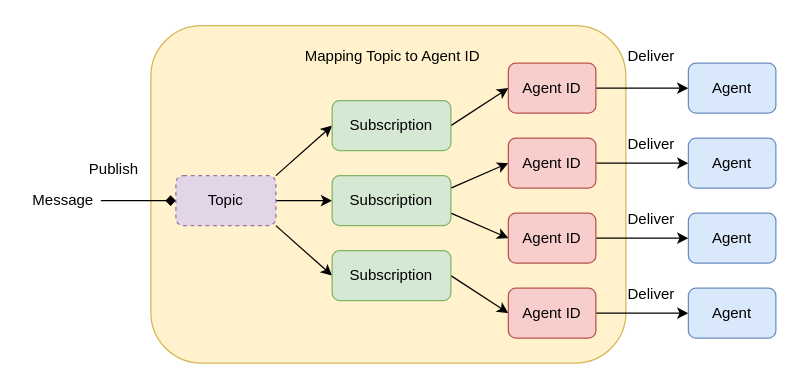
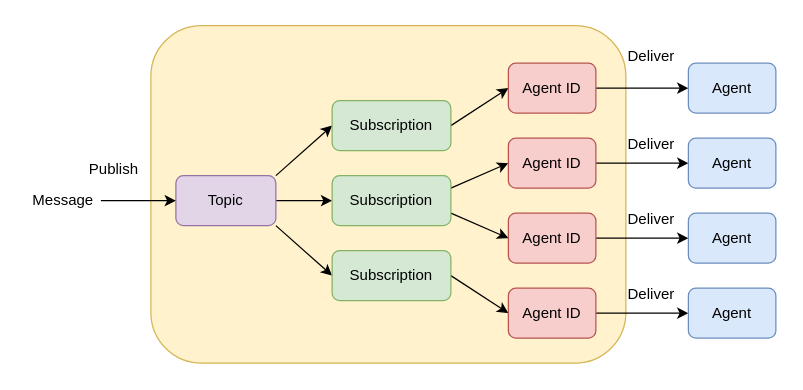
  <mxCell id="0" />
  <mxCell id="1" parent="0" />
  <mxCell id="2" value="" style="rounded=1;whiteSpace=wrap;html=1;fillColor=#fff2cc;strokeColor=#d6b656;" vertex="1" parent="1"><mxGeometry x="120" y="20" width="380" height="270" as="geometry" /></mxCell>
  <mxCell id="3" style="rounded=0;orthogonalLoop=1;jettySize=auto;html=1;exitX=1;exitY=0;exitDx=0;exitDy=0;entryX=0;entryY=0.5;entryDx=0;entryDy=0;" edge="1" parent="1" source="6" target="8"><mxGeometry relative="1" as="geometry" /></mxCell>
  <mxCell id="4" style="edgeStyle=orthogonalEdgeStyle;rounded=0;orthogonalLoop=1;jettySize=auto;html=1;exitX=1;exitY=0.5;exitDx=0;exitDy=0;entryX=0;entryY=0.5;entryDx=0;entryDy=0;" edge="1" parent="1" source="6" target="11"><mxGeometry relative="1" as="geometry" /></mxCell>
  <mxCell id="5" style="rounded=0;orthogonalLoop=1;jettySize=auto;html=1;exitX=1;exitY=1;exitDx=0;exitDy=0;entryX=0;entryY=0.5;entryDx=0;entryDy=0;" edge="1" parent="1" source="6" target="13"><mxGeometry relative="1" as="geometry" /></mxCell>
- <mxCell id="6" value="Topic" style="rounded=1;whiteSpace=wrap;html=1;fillColor=#e1d5e7;strokeColor=#9673a6;dashed=1;" vertex="1" parent="1"><mxGeometry x="140" y="140" width="80" height="40" as="geometry" /></mxCell>
+ <mxCell id="6" value="Topic" style="rounded=1;whiteSpace=wrap;html=1;fillColor=#e1d5e7;strokeColor=#9673a6;" vertex="1" parent="1"><mxGeometry x="140" y="140" width="80" height="40" as="geometry" /></mxCell>
  <mxCell id="7" style="rounded=0;orthogonalLoop=1;jettySize=auto;html=1;exitX=1;exitY=0.5;exitDx=0;exitDy=0;entryX=0;entryY=0.5;entryDx=0;entryDy=0;" edge="1" parent="1" source="8" target="15"><mxGeometry relative="1" as="geometry" /></mxCell>
  <mxCell id="8" value="Subscription" style="rounded=1;whiteSpace=wrap;html=1;fillColor=#d5e8d4;strokeColor=#82b366;" vertex="1" parent="1"><mxGeometry x="265" y="80" width="95" height="40" as="geometry" /></mxCell>
  <mxCell id="9" style="rounded=0;orthogonalLoop=1;jettySize=auto;html=1;exitX=1;exitY=0.25;exitDx=0;exitDy=0;entryX=0;entryY=0.5;entryDx=0;entryDy=0;" edge="1" parent="1" source="11" target="17"><mxGeometry relative="1" as="geometry" /></mxCell>
  <mxCell id="10" style="rounded=0;orthogonalLoop=1;jettySize=auto;html=1;exitX=1;exitY=0.75;exitDx=0;exitDy=0;entryX=0;entryY=0.5;entryDx=0;entryDy=0;" edge="1" parent="1" source="11" target="19"><mxGeometry relative="1" as="geometry" /></mxCell>
  <mxCell id="11" value="Subscription" style="rounded=1;whiteSpace=wrap;html=1;fillColor=#d5e8d4;strokeColor=#82b366;" vertex="1" parent="1"><mxGeometry x="265" y="140" width="95" height="40" as="geometry" /></mxCell>
  <mxCell id="12" style="rounded=0;orthogonalLoop=1;jettySize=auto;html=1;exitX=1;exitY=0.5;exitDx=0;exitDy=0;entryX=0;entryY=0.5;entryDx=0;entryDy=0;" edge="1" parent="1" source="13" target="21"><mxGeometry relative="1" as="geometry" /></mxCell>
  <mxCell id="13" value="Subscription" style="rounded=1;whiteSpace=wrap;html=1;fillColor=#d5e8d4;strokeColor=#82b366;" vertex="1" parent="1"><mxGeometry x="265" y="200" width="95" height="40" as="geometry" /></mxCell>
  <mxCell id="14" style="edgeStyle=orthogonalEdgeStyle;rounded=0;orthogonalLoop=1;jettySize=auto;html=1;entryX=0;entryY=0.5;entryDx=0;entryDy=0;" edge="1" parent="1" source="15" target="25"><mxGeometry relative="1" as="geometry" /></mxCell>
  <mxCell id="15" value="Agent ID" style="rounded=1;whiteSpace=wrap;html=1;fillColor=#f8cecc;strokeColor=#b85450;" vertex="1" parent="1"><mxGeometry x="406" y="50" width="70" height="40" as="geometry" /></mxCell>
  <mxCell id="16" style="edgeStyle=orthogonalEdgeStyle;rounded=0;orthogonalLoop=1;jettySize=auto;html=1;entryX=0;entryY=0.5;entryDx=0;entryDy=0;" edge="1" parent="1" source="17" target="26"><mxGeometry relative="1" as="geometry" /></mxCell>
  <mxCell id="17" value="Agent ID" style="rounded=1;whiteSpace=wrap;html=1;fillColor=#f8cecc;strokeColor=#b85450;" vertex="1" parent="1"><mxGeometry x="406" y="110" width="70" height="40" as="geometry" /></mxCell>
  <mxCell id="18" style="edgeStyle=orthogonalEdgeStyle;rounded=0;orthogonalLoop=1;jettySize=auto;html=1;entryX=0;entryY=0.5;entryDx=0;entryDy=0;" edge="1" parent="1" source="19" target="27"><mxGeometry relative="1" as="geometry" /></mxCell>
  <mxCell id="19" value="Agent ID" style="rounded=1;whiteSpace=wrap;html=1;fillColor=#f8cecc;strokeColor=#b85450;" vertex="1" parent="1"><mxGeometry x="406" y="170" width="70" height="40" as="geometry" /></mxCell>
  <mxCell id="20" style="edgeStyle=orthogonalEdgeStyle;rounded=0;orthogonalLoop=1;jettySize=auto;html=1;entryX=0;entryY=0.5;entryDx=0;entryDy=0;" edge="1" parent="1" source="21" target="28"><mxGeometry relative="1" as="geometry" /></mxCell>
  <mxCell id="21" value="Agent ID" style="rounded=1;whiteSpace=wrap;html=1;fillColor=#f8cecc;strokeColor=#b85450;" vertex="1" parent="1"><mxGeometry x="406" y="230" width="70" height="40" as="geometry" /></mxCell>
- <mxCell id="22" style="edgeStyle=orthogonalEdgeStyle;rounded=0;orthogonalLoop=1;jettySize=auto;html=1;entryX=0;entryY=0.5;entryDx=0;entryDy=0;endArrow=diamond;" edge="1" parent="1" source="23" target="6"><mxGeometry relative="1" as="geometry" /></mxCell>
+ <mxCell id="22" style="edgeStyle=orthogonalEdgeStyle;rounded=0;orthogonalLoop=1;jettySize=auto;html=1;entryX=0;entryY=0.5;entryDx=0;entryDy=0;" edge="1" parent="1" source="23" target="6"><mxGeometry relative="1" as="geometry" /></mxCell>
  <mxCell id="23" value="Message" style="text;html=1;align=center;verticalAlign=middle;whiteSpace=wrap;rounded=0;" vertex="1" parent="1"><mxGeometry x="20" y="145" width="60" height="30" as="geometry" /></mxCell>
  <mxCell id="24" value="Publish" style="text;html=1;align=center;verticalAlign=middle;resizable=0;points=[];autosize=1;strokeColor=none;fillColor=none;" vertex="1" parent="1"><mxGeometry x="60" y="120" width="60" height="30" as="geometry" /></mxCell>
  <mxCell id="25" value="Agent" style="rounded=1;whiteSpace=wrap;html=1;fillColor=#dae8fc;strokeColor=#6c8ebf;" vertex="1" parent="1"><mxGeometry x="550" y="50" width="70" height="40" as="geometry" /></mxCell>
  <mxCell id="26" value="Agent" style="rounded=1;whiteSpace=wrap;html=1;fillColor=#dae8fc;strokeColor=#6c8ebf;" vertex="1" parent="1"><mxGeometry x="550" y="110" width="70" height="40" as="geometry" /></mxCell>
  <mxCell id="27" value="Agent" style="rounded=1;whiteSpace=wrap;html=1;fillColor=#dae8fc;strokeColor=#6c8ebf;" vertex="1" parent="1"><mxGeometry x="550" y="170" width="70" height="40" as="geometry" /></mxCell>
  <mxCell id="28" value="Agent" style="rounded=1;whiteSpace=wrap;html=1;fillColor=#dae8fc;strokeColor=#6c8ebf;" vertex="1" parent="1"><mxGeometry x="550" y="230" width="70" height="40" as="geometry" /></mxCell>
  <mxCell id="29" value="Deliver" style="text;html=1;align=center;verticalAlign=middle;resizable=0;points=[];autosize=1;strokeColor=none;fillColor=none;" vertex="1" parent="1"><mxGeometry x="490" y="30" width="60" height="30" as="geometry" /></mxCell>
  <mxCell id="30" value="Deliver" style="text;html=1;align=center;verticalAlign=middle;resizable=0;points=[];autosize=1;strokeColor=none;fillColor=none;" vertex="1" parent="1"><mxGeometry x="490" y="100" width="60" height="30" as="geometry" /></mxCell>
  <mxCell id="31" value="Deliver" style="text;html=1;align=center;verticalAlign=middle;resizable=0;points=[];autosize=1;strokeColor=none;fillColor=none;" vertex="1" parent="1"><mxGeometry x="490" y="160" width="60" height="30" as="geometry" /></mxCell>
  <mxCell id="32" value="Deliver" style="text;html=1;align=center;verticalAlign=middle;resizable=0;points=[];autosize=1;strokeColor=none;fillColor=none;" vertex="1" parent="1"><mxGeometry x="490" y="220" width="60" height="30" as="geometry" /></mxCell>
- <mxCell id="33" value="Mapping Topic to Agent ID" style="text;html=1;align=center;verticalAlign=middle;resizable=0;points=[];autosize=1;strokeColor=none;fillColor=none;" vertex="1" parent="1"><mxGeometry x="232.5" y="30" width="160" height="30" as="geometry" /></mxCell>
